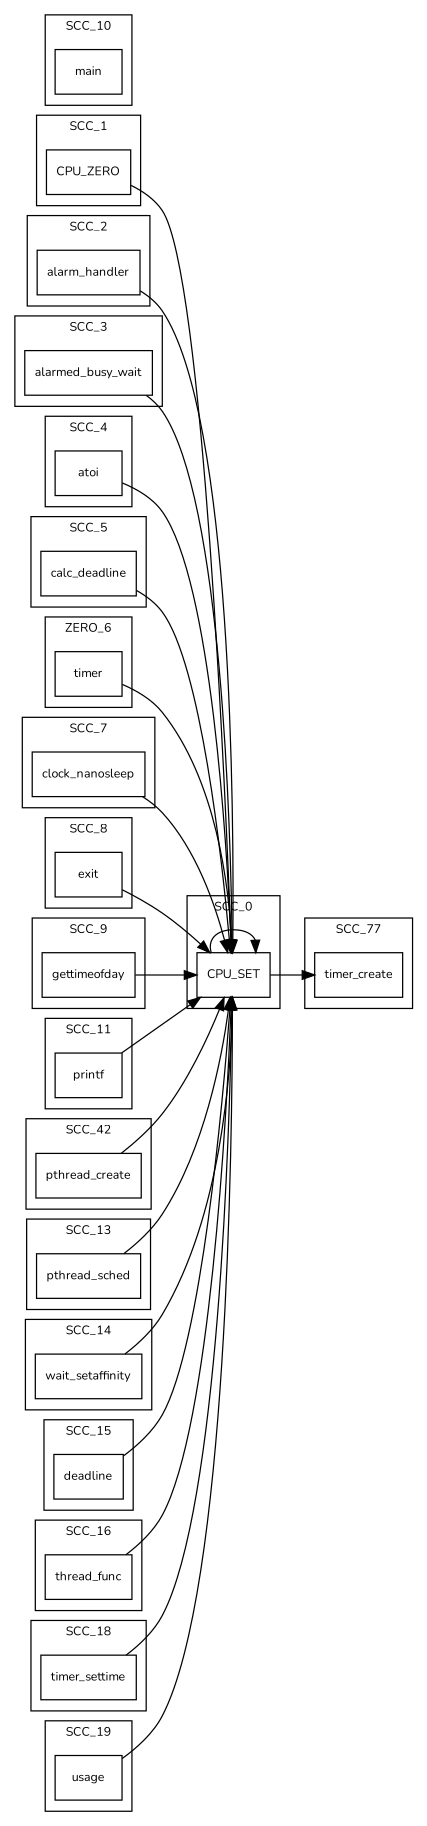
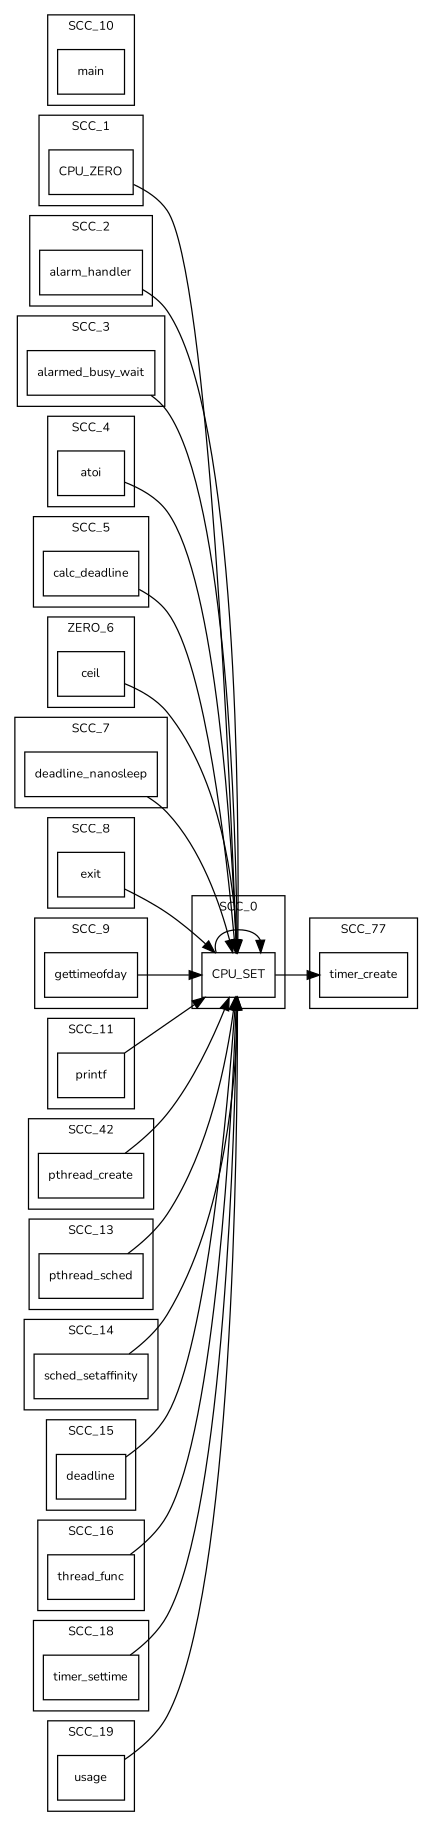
  digraph {
    compound=true
    fontname=Nunito
    fontsize=10
    rankdir=LR
    node [fontname=Nunito fontsize=10 shape=record]
    edge [fontname=Nunito]
    CPU_ZERO
    CPU_SET
    alarm_handler
    alarmed_busy_wait
    atoi
    calc_deadline
-   ceil [label=timer]
-   clock_nanosleep
+   ceil
+   clock_nanosleep [label=deadline_nanosleep]
    exit
    gettimeofday
    main
    printf
    pthread_create
    n14 [label=pthread_sched]
-   sched_setaffinity [label=wait_setaffinity]
+   sched_setaffinity
    n16 [label=deadline]
    thread_func
    timer_create
    timer_settime
    usage
    subgraph cluster_1 {
      label=SCC_1
      CPU_ZERO
    }
    subgraph cluster_2 {
      label=SCC_0
      CPU_SET
    }
    subgraph cluster_3 {
      label=SCC_2
      alarm_handler
    }
    subgraph cluster_4 {
      label=SCC_3
      alarmed_busy_wait
    }
    subgraph cluster_5 {
      label=SCC_4
      atoi
    }
    subgraph cluster_6 {
      label=SCC_5
      calc_deadline
    }
    subgraph cluster_7 {
      label=ZERO_6
      ceil
    }
    subgraph cluster_8 {
      label=SCC_7
      clock_nanosleep
    }
    subgraph cluster_9 {
      label=SCC_8
      exit
    }
    subgraph cluster_10 {
      label=SCC_9
      gettimeofday
    }
    subgraph cluster_11 {
      label=SCC_10
      main
    }
    subgraph cluster_12 {
      label=SCC_11
      printf
    }
    subgraph cluster_13 {
      label=SCC_42
      pthread_create
    }
    subgraph cluster_14 {
      label=SCC_13
      n14
    }
    subgraph cluster_15 {
      label=SCC_14
      sched_setaffinity
    }
    subgraph cluster_16 {
      label=SCC_15
      n16
    }
    subgraph cluster_17 {
      label=SCC_16
      thread_func
    }
    subgraph cluster_18 {
      label=SCC_77
      timer_create
    }
    subgraph cluster_19 {
      label=SCC_18
      timer_settime
    }
    subgraph cluster_20 {
      label=SCC_19
      usage
    }
    CPU_ZERO -> CPU_SET
    CPU_SET -> CPU_SET
    CPU_SET -> timer_create
    alarm_handler -> CPU_SET
    alarmed_busy_wait -> CPU_SET
    atoi -> CPU_SET
    calc_deadline -> CPU_SET
    ceil -> CPU_SET
    clock_nanosleep -> CPU_SET
    exit -> CPU_SET
    gettimeofday -> CPU_SET
    printf -> CPU_SET
    pthread_create -> CPU_SET
    n14 -> CPU_SET
    sched_setaffinity -> CPU_SET
    n16 -> CPU_SET
    thread_func -> CPU_SET
    timer_settime -> CPU_SET
    usage -> CPU_SET
  }
